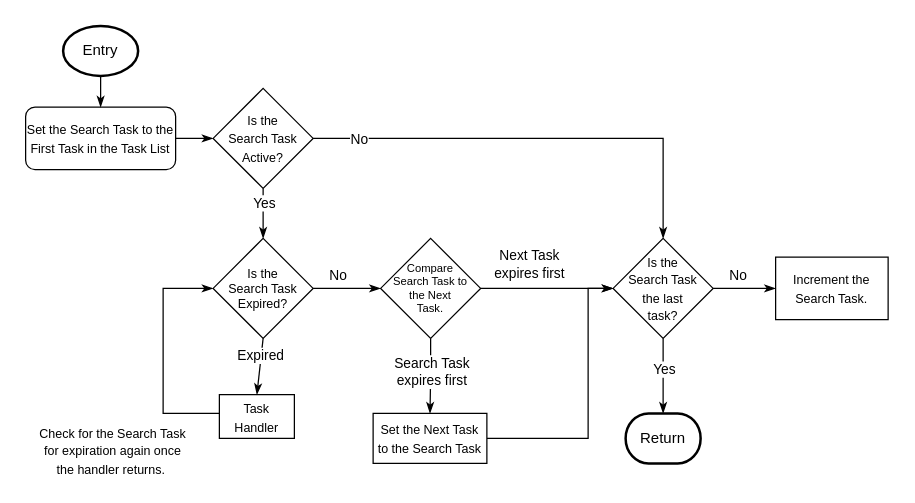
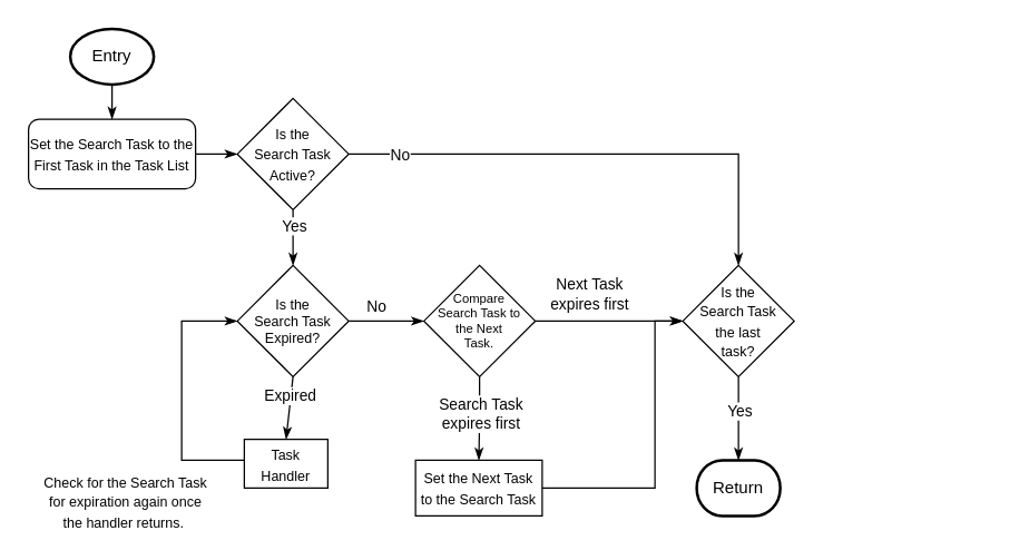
  <mxCell id="0" />
  <mxCell id="1" parent="0" />
  <mxCell id="2" style="edgeStyle=orthogonalEdgeStyle;rounded=0;orthogonalLoop=1;jettySize=auto;html=1;endArrow=classicThin;endFill=1;" parent="1" source="3" target="30" edge="1"><mxGeometry relative="1" as="geometry"><mxPoint x="210" y="80" as="targetPoint" /></mxGeometry></mxCell>
  <mxCell id="3" value="&lt;font style=&quot;font-size: 10px;&quot;&gt;Set the Search Task to the&lt;br&gt;First Task in the Task List&lt;/font&gt;" style="rounded=1;whiteSpace=wrap;html=1;" parent="1" vertex="1"><mxGeometry x="20" y="85" width="120" height="50" as="geometry" /></mxCell>
  <mxCell id="4" value="No" style="edgeStyle=orthogonalEdgeStyle;rounded=0;orthogonalLoop=1;jettySize=auto;html=1;exitX=1;exitY=0.5;exitDx=0;exitDy=0;entryX=0;entryY=0.5;entryDx=0;entryDy=0;endArrow=classicThin;endFill=1;" parent="1" source="5" target="14" edge="1"><mxGeometry x="-0.259" y="10" relative="1" as="geometry"><mxPoint as="offset" /></mxGeometry></mxCell>
  <mxCell id="5" value="&lt;font style=&quot;font-size: 10px;&quot;&gt;Is the &lt;br style=&quot;font-size: 10px;&quot;&gt;Search Task Expired?&lt;br style=&quot;font-size: 10px;&quot;&gt;&lt;/font&gt;" style="rhombus;whiteSpace=wrap;html=1;fontSize=10;" parent="1" vertex="1"><mxGeometry x="170" y="190" width="80" height="80" as="geometry" /></mxCell>
  <mxCell id="6" style="edgeStyle=orthogonalEdgeStyle;rounded=0;orthogonalLoop=1;jettySize=auto;html=1;entryX=0;entryY=0.5;entryDx=0;entryDy=0;endArrow=classicThin;endFill=1;" parent="1" source="7" target="5" edge="1"><mxGeometry relative="1" as="geometry"><mxPoint x="130" y="240" as="targetPoint" /><Array as="points"><mxPoint x="130" y="330" /><mxPoint x="130" y="230" /></Array></mxGeometry></mxCell>
  <mxCell id="7" value="&lt;span style=&quot;font-size: 10px;&quot;&gt;Task Handler&lt;br&gt;&lt;/span&gt;" style="rounded=0;whiteSpace=wrap;html=1;" parent="1" vertex="1"><mxGeometry x="175" y="315" width="60" height="35" as="geometry" /></mxCell>
  <mxCell id="8" value="" style="endArrow=classicThin;html=1;rounded=0;entryX=0.5;entryY=0;entryDx=0;entryDy=0;exitX=0.5;exitY=1;exitDx=0;exitDy=0;endFill=1;" parent="1" target="7" edge="1"><mxGeometry width="50" height="50" relative="1" as="geometry"><mxPoint x="210" y="270" as="sourcePoint" /><mxPoint x="210" y="260" as="targetPoint" /></mxGeometry></mxCell>
  <mxCell id="9" value="Expired" style="edgeLabel;html=1;align=center;verticalAlign=middle;resizable=0;points=[];" parent="8" vertex="1" connectable="0"><mxGeometry x="-0.382" y="-1" relative="1" as="geometry"><mxPoint as="offset" /></mxGeometry></mxCell>
  <mxCell id="10" style="edgeStyle=orthogonalEdgeStyle;rounded=0;orthogonalLoop=1;jettySize=auto;html=1;entryX=0.5;entryY=0;entryDx=0;entryDy=0;endArrow=classicThin;endFill=1;" parent="1" source="14" target="22" edge="1"><mxGeometry relative="1" as="geometry" /></mxCell>
  <mxCell id="11" value="Search Task&lt;br&gt;expires first" style="edgeLabel;html=1;align=center;verticalAlign=middle;resizable=0;points=[];" parent="10" vertex="1" connectable="0"><mxGeometry x="-0.138" relative="1" as="geometry"><mxPoint as="offset" /></mxGeometry></mxCell>
  <mxCell id="12" style="edgeStyle=orthogonalEdgeStyle;rounded=0;orthogonalLoop=1;jettySize=auto;html=1;entryX=0;entryY=0.5;entryDx=0;entryDy=0;endArrow=classicThin;endFill=1;" parent="1" source="14" target="20" edge="1"><mxGeometry relative="1" as="geometry" /></mxCell>
  <mxCell id="13" value="Next Task&lt;br&gt;expires first" style="edgeLabel;html=1;align=center;verticalAlign=middle;resizable=0;points=[];" parent="12" vertex="1" connectable="0"><mxGeometry x="-0.645" y="-2" relative="1" as="geometry"><mxPoint x="19" y="-22" as="offset" /></mxGeometry></mxCell>
  <mxCell id="14" value="&lt;font style=&quot;font-size: 9px;&quot;&gt;Compare&lt;br style=&quot;font-size: 9px;&quot;&gt;Search Task&amp;nbsp;to &lt;br&gt;the Next &lt;br&gt;Task.&lt;br style=&quot;font-size: 9px;&quot;&gt;&lt;/font&gt;" style="rhombus;whiteSpace=wrap;html=1;fontSize=9;" parent="1" vertex="1"><mxGeometry x="304" y="190" width="80" height="80" as="geometry" /></mxCell>
- <mxCell id="15" value="&lt;span style=&quot;font-size: 10px;&quot;&gt;Increment the Search Task.&lt;/span&gt;" style="rounded=0;whiteSpace=wrap;html=1;" parent="1" vertex="1"><mxGeometry x="620" y="205" width="90" height="50" as="geometry" /></mxCell>
  <mxCell id="16" value="&lt;font style=&quot;font-size: 10px;&quot;&gt;Check for the Search Task for expiration again once the handler returns.&amp;nbsp;&lt;/font&gt;" style="text;html=1;strokeColor=none;fillColor=none;align=center;verticalAlign=middle;whiteSpace=wrap;rounded=0;" parent="1" vertex="1"><mxGeometry x="30" y="340" width="120" height="40" as="geometry" /></mxCell>
- <mxCell id="17" value="No" style="edgeStyle=orthogonalEdgeStyle;rounded=0;orthogonalLoop=1;jettySize=auto;html=1;entryX=0;entryY=0.5;entryDx=0;entryDy=0;endArrow=classicThin;endFill=1;" parent="1" source="20" target="15" edge="1"><mxGeometry x="-0.2" y="10" relative="1" as="geometry"><mxPoint as="offset" /></mxGeometry></mxCell>
  <mxCell id="18" style="edgeStyle=orthogonalEdgeStyle;rounded=0;orthogonalLoop=1;jettySize=auto;html=1;entryX=0.5;entryY=0;entryDx=0;entryDy=0;entryPerimeter=0;endArrow=classicThin;endFill=1;" parent="1" source="20" target="24" edge="1"><mxGeometry relative="1" as="geometry"><mxPoint x="505" y="310" as="targetPoint" /></mxGeometry></mxCell>
  <mxCell id="19" value="Yes" style="edgeLabel;html=1;align=center;verticalAlign=middle;resizable=0;points=[];" parent="18" vertex="1" connectable="0"><mxGeometry x="-0.184" relative="1" as="geometry"><mxPoint as="offset" /></mxGeometry></mxCell>
  <mxCell id="20" value="&lt;font style=&quot;font-size: 10px;&quot;&gt;&lt;br&gt;Is the &lt;br&gt;Search Task &lt;br&gt;the last &lt;br&gt;task?&lt;br&gt;&lt;br&gt;&lt;/font&gt;" style="rhombus;whiteSpace=wrap;html=1;" parent="1" vertex="1"><mxGeometry x="490" y="190" width="80" height="80" as="geometry" /></mxCell>
  <mxCell id="21" style="edgeStyle=orthogonalEdgeStyle;rounded=0;orthogonalLoop=1;jettySize=auto;html=1;entryX=0;entryY=0.5;entryDx=0;entryDy=0;endArrow=classicThin;endFill=1;" parent="1" source="22" target="20" edge="1"><mxGeometry relative="1" as="geometry"><Array as="points"><mxPoint x="470" y="350" /><mxPoint x="470" y="230" /></Array></mxGeometry></mxCell>
  <mxCell id="22" value="&lt;span style=&quot;font-size: 10px;&quot;&gt;Set the Next Task&lt;br&gt;to the Search Task&lt;br&gt;&lt;/span&gt;" style="rounded=0;whiteSpace=wrap;html=1;" parent="1" vertex="1"><mxGeometry x="298" y="330" width="91" height="40" as="geometry" /></mxCell>
  <mxCell id="23" style="edgeStyle=orthogonalEdgeStyle;rounded=0;orthogonalLoop=1;jettySize=auto;html=1;entryX=0.5;entryY=0;entryDx=0;entryDy=0;endArrow=classicThin;endFill=1;" parent="1" target="3" edge="1"><mxGeometry relative="1" as="geometry"><mxPoint x="80" y="60" as="sourcePoint" /></mxGeometry></mxCell>
  <mxCell id="24" value="Return" style="strokeWidth=2;html=1;shape=mxgraph.flowchart.terminator;whiteSpace=wrap;" parent="1" vertex="1"><mxGeometry x="500" y="330" width="60" height="40" as="geometry" /></mxCell>
  <mxCell id="25" value="Entry" style="strokeWidth=2;html=1;shape=mxgraph.flowchart.start_1;whiteSpace=wrap;" parent="1" vertex="1"><mxGeometry x="50" y="20" width="60" height="40" as="geometry" /></mxCell>
  <mxCell id="26" style="edgeStyle=orthogonalEdgeStyle;rounded=0;orthogonalLoop=1;jettySize=auto;html=1;endArrow=classicThin;endFill=1;" parent="1" source="30" target="5" edge="1"><mxGeometry relative="1" as="geometry" /></mxCell>
  <mxCell id="27" value="Yes" style="edgeLabel;html=1;align=center;verticalAlign=middle;resizable=0;points=[];" parent="26" vertex="1" connectable="0"><mxGeometry x="-0.437" relative="1" as="geometry"><mxPoint as="offset" /></mxGeometry></mxCell>
  <mxCell id="28" style="edgeStyle=orthogonalEdgeStyle;rounded=0;orthogonalLoop=1;jettySize=auto;html=1;entryX=0.5;entryY=0;entryDx=0;entryDy=0;endArrow=classicThin;endFill=1;" parent="1" source="30" target="20" edge="1"><mxGeometry relative="1" as="geometry" /></mxCell>
  <mxCell id="29" value="No" style="edgeLabel;html=1;align=center;verticalAlign=middle;resizable=0;points=[];" parent="28" vertex="1" connectable="0"><mxGeometry x="-0.385" y="1" relative="1" as="geometry"><mxPoint x="-75" y="1" as="offset" /></mxGeometry></mxCell>
  <mxCell id="30" value="&lt;font style=&quot;font-size: 10px;&quot;&gt;Is the &lt;br&gt;Search Task Active?&lt;br&gt;&lt;/font&gt;" style="rhombus;whiteSpace=wrap;html=1;" parent="1" vertex="1"><mxGeometry x="170" y="70" width="80" height="80" as="geometry" /></mxCell>
  <mxCell id="31" style="edgeStyle=orthogonalEdgeStyle;rounded=0;orthogonalLoop=1;jettySize=auto;html=1;exitX=0.5;exitY=1;exitDx=0;exitDy=0;exitPerimeter=0;" parent="1" source="24" target="24" edge="1"><mxGeometry relative="1" as="geometry" /></mxCell>
